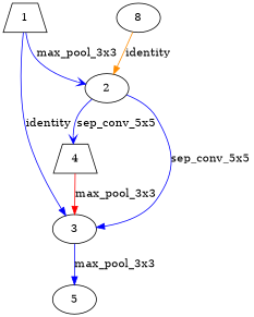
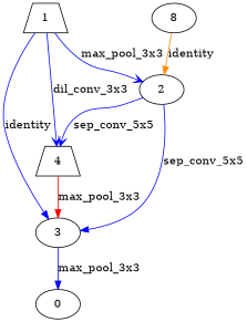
  digraph {
    node [shape=ellipse]
    edge [arrowhead=normal color=blue]
    1 [shape=trapezium]
    2
    3
    4 [shape=trapezium]
-   5
+   5 [label=0]
    n6 [label=8]
    1 -> 2 [arrowhead=vee label=max_pool_3x3]
    1 -> 3 [label=identity]
+   1 -> 4 [arrowhead=vee label=dil_conv_3x3]
    2 -> 3 [label=sep_conv_5x5]
    2 -> 4 [arrowhead=vee label=sep_conv_5x5]
    3 -> 5 [label=max_pool_3x3]
    4 -> 3 [color=red label=max_pool_3x3]
    n6 -> 2 [color=darkorange label=identity]
  }
